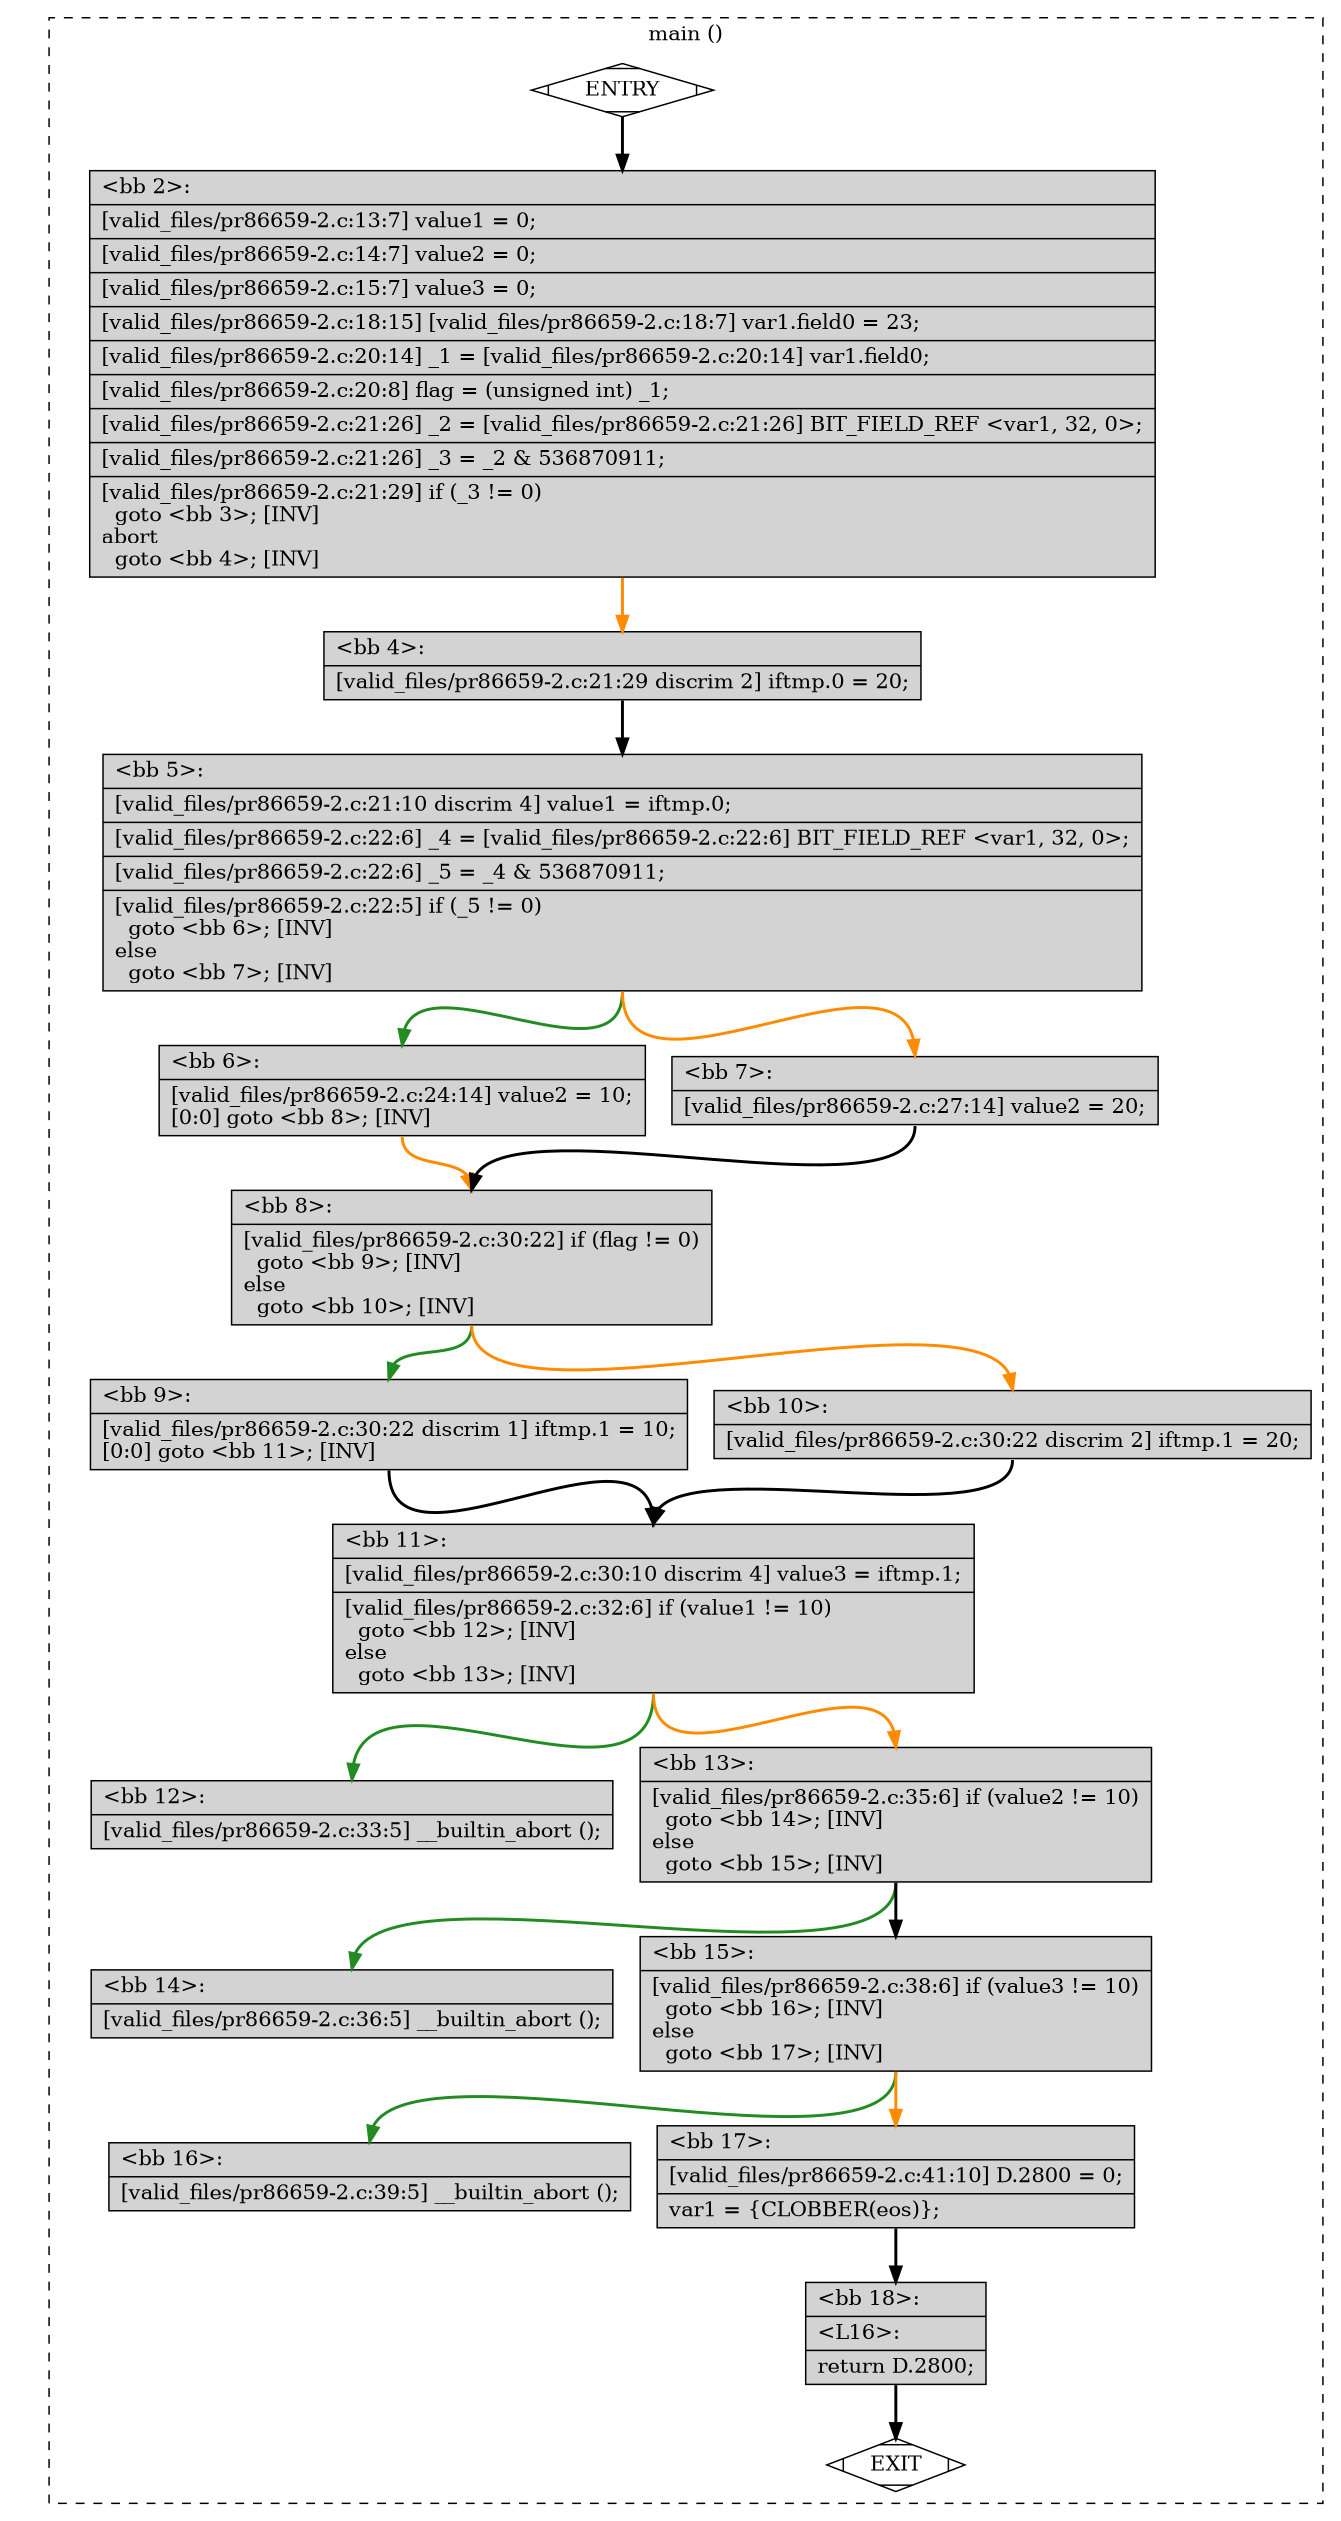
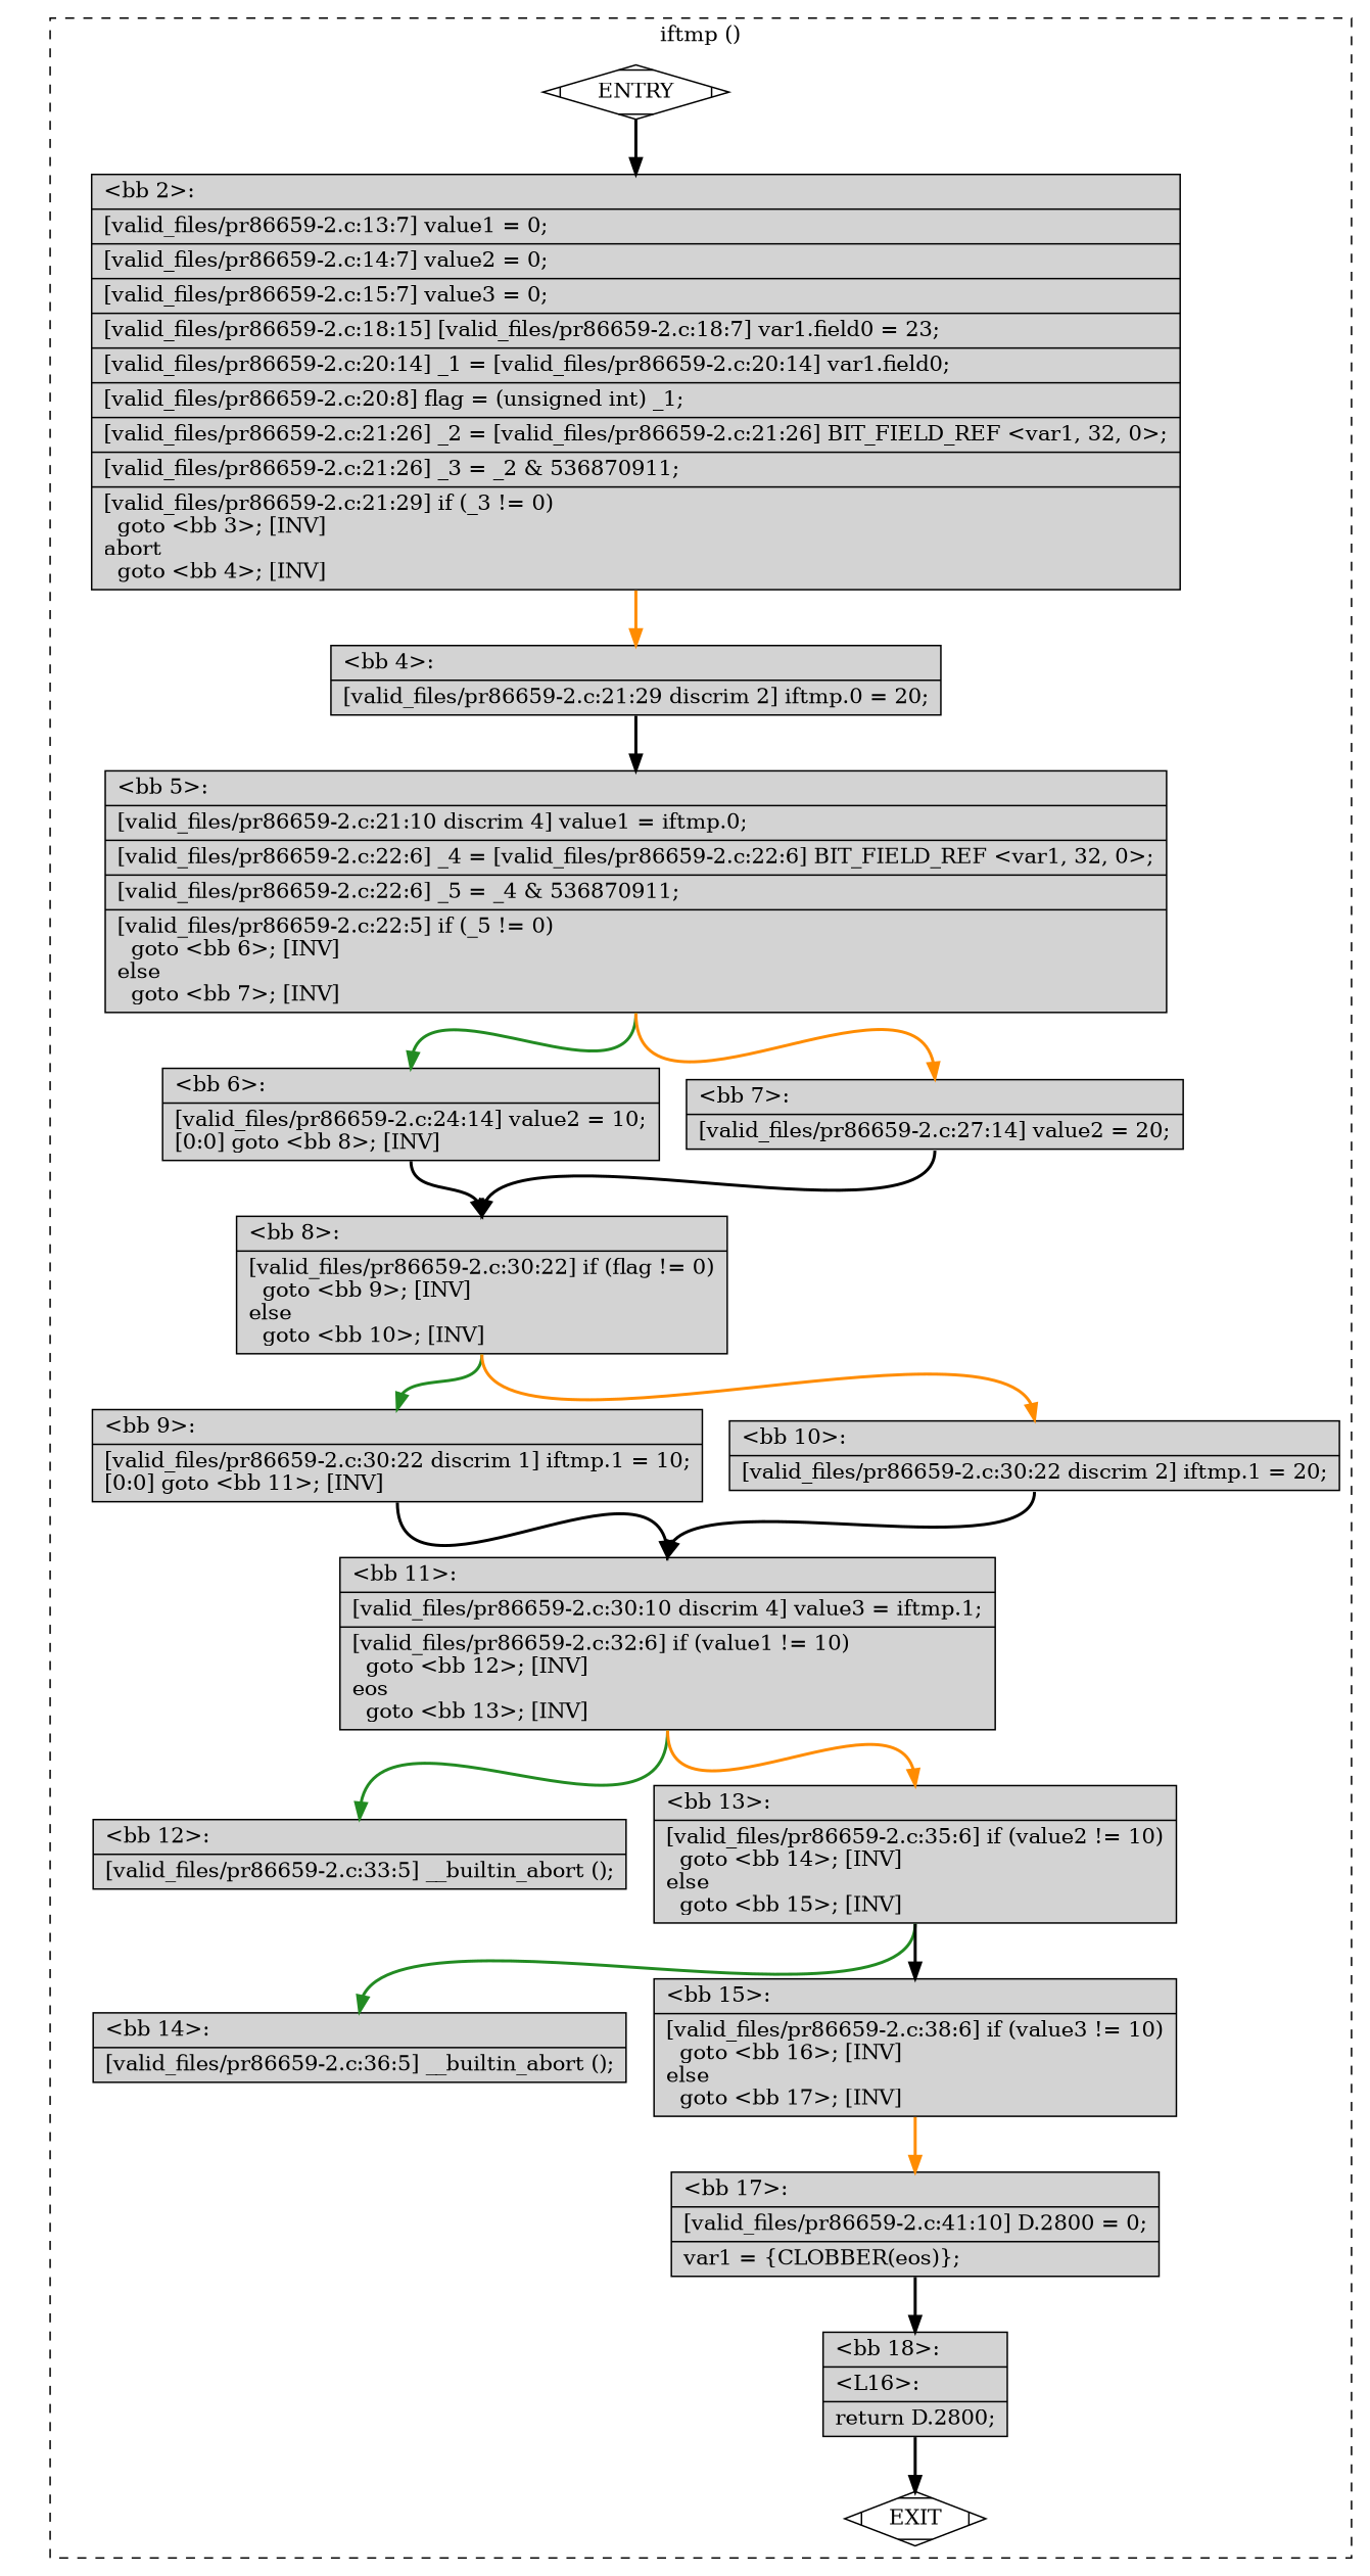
  digraph {
    node [fillcolor=lightgrey shape=record style=filled]
    edge [constraint=true headport=n style="solid,bold" tailport=s color=black weight=10]
    n1 [fillcolor=white label=ENTRY shape=Mdiamond]
    n2 [fillcolor=white label=EXIT shape=Mdiamond]
    n3 [label="{\<bb\ 2\>:\l|[valid_files/pr86659-2.c:13:7]\ value1\ =\ 0;\l|[valid_files/pr86659-2.c:14:7]\ value2\ =\ 0;\l|[valid_files/pr86659-2.c:15:7]\ value3\ =\ 0;\l|[valid_files/pr86659-2.c:18:15]\ [valid_files/pr86659-2.c:18:7]\ var1.field0\ =\ 23;\l|[valid_files/pr86659-2.c:20:14]\ _1\ =\ [valid_files/pr86659-2.c:20:14]\ var1.field0;\l|[valid_files/pr86659-2.c:20:8]\ flag\ =\ (unsigned\ int)\ _1;\l|[valid_files/pr86659-2.c:21:26]\ _2\ =\ [valid_files/pr86659-2.c:21:26]\ BIT_FIELD_REF\ \<var1,\ 32,\ 0\>;\l|[valid_files/pr86659-2.c:21:26]\ _3\ =\ _2\ &\ 536870911;\l|[valid_files/pr86659-2.c:21:29]\ if\ (_3\ !=\ 0)\l\ \ goto\ \<bb\ 3\>;\ [INV]\labort\l\ \ goto\ \<bb\ 4\>;\ [INV]\l}"]
    n4 [label="{\<bb\ 4\>:\l|[valid_files/pr86659-2.c:21:29\ discrim\ 2]\ iftmp.0\ =\ 20;\l}"]
    n5 [label="{\<bb\ 5\>:\l|[valid_files/pr86659-2.c:21:10\ discrim\ 4]\ value1\ =\ iftmp.0;\l|[valid_files/pr86659-2.c:22:6]\ _4\ =\ [valid_files/pr86659-2.c:22:6]\ BIT_FIELD_REF\ \<var1,\ 32,\ 0\>;\l|[valid_files/pr86659-2.c:22:6]\ _5\ =\ _4\ &\ 536870911;\l|[valid_files/pr86659-2.c:22:5]\ if\ (_5\ !=\ 0)\l\ \ goto\ \<bb\ 6\>;\ [INV]\lelse\l\ \ goto\ \<bb\ 7\>;\ [INV]\l}"]
    n6 [label="{\<bb\ 6\>:\l|[valid_files/pr86659-2.c:24:14]\ value2\ =\ 10;\l[0:0]\ goto\ \<bb\ 8\>;\ [INV]\l}"]
    n7 [label="{\<bb\ 7\>:\l|[valid_files/pr86659-2.c:27:14]\ value2\ =\ 20;\l}"]
    n8 [label="{\<bb\ 8\>:\l|[valid_files/pr86659-2.c:30:22]\ if\ (flag\ !=\ 0)\l\ \ goto\ \<bb\ 9\>;\ [INV]\lelse\l\ \ goto\ \<bb\ 10\>;\ [INV]\l}"]
    n9 [label="{\<bb\ 9\>:\l|[valid_files/pr86659-2.c:30:22\ discrim\ 1]\ iftmp.1\ =\ 10;\l[0:0]\ goto\ \<bb\ 11\>;\ [INV]\l}"]
    n10 [label="{\<bb\ 10\>:\l|[valid_files/pr86659-2.c:30:22\ discrim\ 2]\ iftmp.1\ =\ 20;\l}"]
-   n11 [label="{\<bb\ 11\>:\l|[valid_files/pr86659-2.c:30:10\ discrim\ 4]\ value3\ =\ iftmp.1;\l|[valid_files/pr86659-2.c:32:6]\ if\ (value1\ !=\ 10)\l\ \ goto\ \<bb\ 12\>;\ [INV]\lelse\l\ \ goto\ \<bb\ 13\>;\ [INV]\l}"]
+   n11 [label="{\<bb\ 11\>:\l|[valid_files/pr86659-2.c:30:10\ discrim\ 4]\ value3\ =\ iftmp.1;\l|[valid_files/pr86659-2.c:32:6]\ if\ (value1\ !=\ 10)\l\ \ goto\ \<bb\ 12\>;\ [INV]\leos\l\ \ goto\ \<bb\ 13\>;\ [INV]\l}"]
    n12 [label="{\<bb\ 12\>:\l|[valid_files/pr86659-2.c:33:5]\ __builtin_abort\ ();\l}"]
    n13 [label="{\<bb\ 13\>:\l|[valid_files/pr86659-2.c:35:6]\ if\ (value2\ !=\ 10)\l\ \ goto\ \<bb\ 14\>;\ [INV]\lelse\l\ \ goto\ \<bb\ 15\>;\ [INV]\l}"]
    n14 [label="{\<bb\ 14\>:\l|[valid_files/pr86659-2.c:36:5]\ __builtin_abort\ ();\l}"]
    n15 [label="{\<bb\ 15\>:\l|[valid_files/pr86659-2.c:38:6]\ if\ (value3\ !=\ 10)\l\ \ goto\ \<bb\ 16\>;\ [INV]\lelse\l\ \ goto\ \<bb\ 17\>;\ [INV]\l}"]
-   n16 [label="{\<bb\ 16\>:\l|[valid_files/pr86659-2.c:39:5]\ __builtin_abort\ ();\l}"]
    n17 [label="{\<bb\ 17\>:\l|[valid_files/pr86659-2.c:41:10]\ D.2800\ =\ 0;\l|var1\ =\ \{CLOBBER(eos)\};\l}"]
    n18 [label="{\<bb\ 18\>:\l|\<L16\>:\l|return\ D.2800;\l}"]
    subgraph cluster_1 {
      color=black
-     label="main ()"
+     label="iftmp ()"
      style=dashed
      n1
      n2
      n3
      n4
      n5
      n6
      n7
      n8
      n9
      n10
      n11
      n12
      n13
      n14
      n15
-     n16
      n17
      n18
    }
    n1 -> n2 [style=invis color="" weight=""]
    n1 -> n3 [weight=100]
    n3 -> n4 [color=darkorange]
    n4 -> n5 [weight=100]
    n5 -> n6 [color=forestgreen]
    n5 -> n7 [color=darkorange]
-   n6 -> n8 [color=darkorange weight=100]
+   n6 -> n8 [weight=100]
    n7 -> n8 [weight=100]
    n8 -> n9 [color=forestgreen]
    n8 -> n10 [color=darkorange]
    n9 -> n11 [weight=100]
    n10 -> n11 [weight=100]
    n11 -> n12 [color=forestgreen]
    n11 -> n13 [color=darkorange]
    n13 -> n14 [color=forestgreen]
    n13 -> n15
-   n15 -> n16 [color=forestgreen]
    n15 -> n17 [color=darkorange]
    n17 -> n18 [weight=100]
    n18 -> n2
  }
